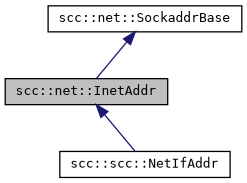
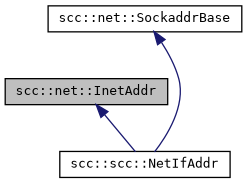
  digraph {
    fontname="DejaVu Sans Mono"
    node [color=black fillcolor=white fontname="DejaVu Sans Mono" fontsize=10 shape=record style=filled]
    edge [color=midnightblue dir=back fontname="DejaVu Sans Mono" fontsize=10 labelfontname=Helvetica labelfontsize=10 style=solid]
    n1 [fillcolor=grey75 fontcolor=black height=0.2 label="scc::net::InetAddr" width=0.4]
    n2 [height=0.2 label="scc::scc::NetIfAddr" width=0.4]
    n3 [height=0.2 label="scc::net::SockaddrBase" width=0.4]
    n1 -> n2
-   n3 -> n1
+   n3 -> n2
  }
